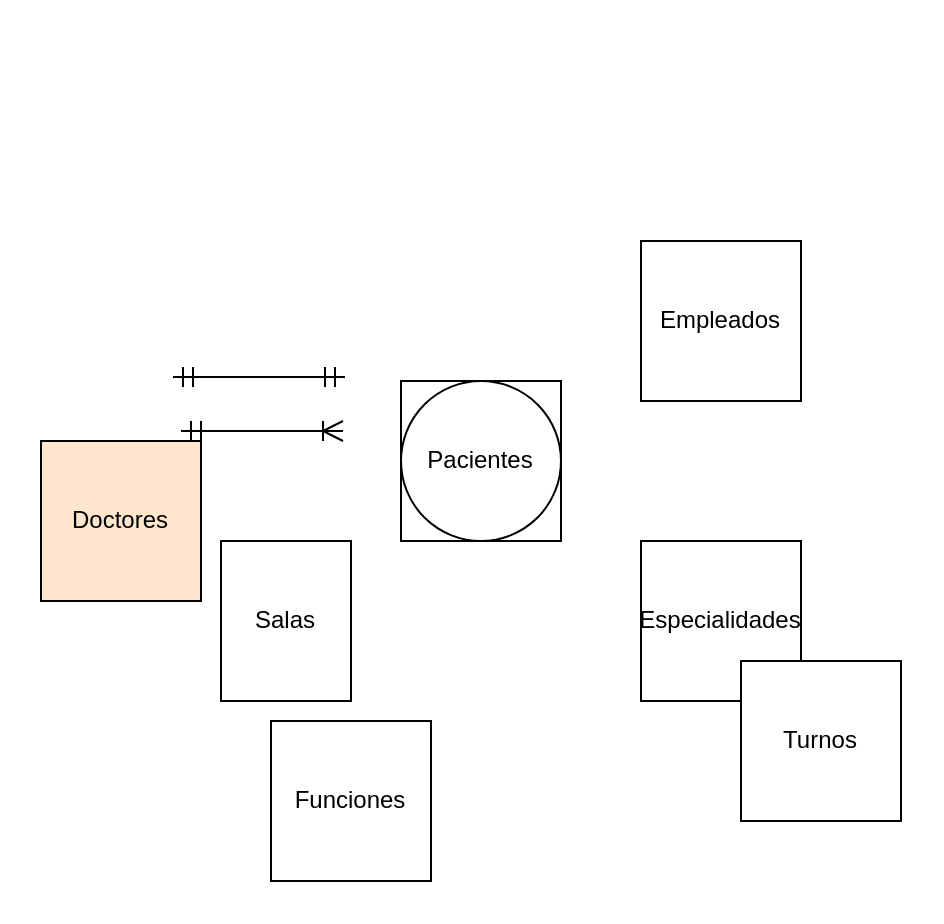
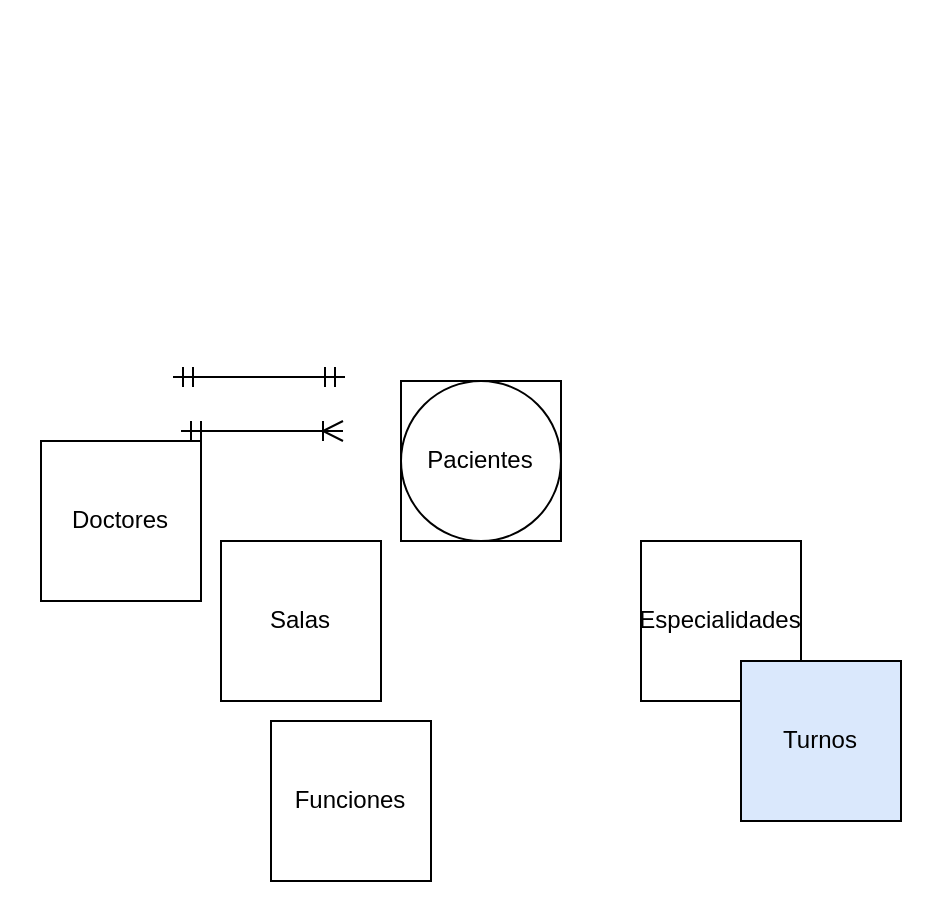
  <mxCell id="0" />
  <mxCell id="1" parent="0" />
  <mxCell id="2" value="" style="edgeStyle=entityRelationEdgeStyle;fontSize=12;html=1;endArrow=ERoneToMany;startArrow=ERmandOne;rounded=0;startSize=8;endSize=8;curved=1;" edge="1" parent="1"><mxGeometry width="100" height="100" relative="1" as="geometry"><mxPoint x="90" y="215" as="sourcePoint" /><mxPoint x="171" y="215" as="targetPoint" /><Array as="points"><mxPoint x="202" y="265" /><mxPoint x="50" y="60" /></Array></mxGeometry></mxCell>
  <mxCell id="3" value="" style="edgeStyle=entityRelationEdgeStyle;fontSize=12;html=1;endArrow=ERmandOne;startArrow=ERmandOne;rounded=0;startSize=8;endSize=8;curved=1;" edge="1" parent="1"><mxGeometry width="100" height="100" relative="1" as="geometry"><mxPoint x="86" y="188" as="sourcePoint" /><mxPoint x="172" y="188" as="targetPoint" /><Array as="points"><mxPoint x="70" y="20" /></Array></mxGeometry></mxCell>
  <mxCell id="4" value="" style="whiteSpace=wrap;html=1;aspect=fixed;" vertex="1" parent="1"><mxGeometry x="200" y="190" width="80" height="80" as="geometry" /></mxCell>
  <mxCell id="5" value="Pacientes" style="ellipse;whiteSpace=wrap;html=1;aspect=fixed;" vertex="1" parent="1"><mxGeometry x="200" y="190" width="80" height="80" as="geometry" /></mxCell>
  <mxCell id="6" value="Especialidades" style="whiteSpace=wrap;html=1;aspect=fixed;" vertex="1" parent="1"><mxGeometry x="320" y="270" width="80" height="80" as="geometry" /></mxCell>
- <mxCell id="7" value="Empleados" style="whiteSpace=wrap;html=1;aspect=fixed;" vertex="1" parent="1"><mxGeometry x="320" y="120" width="80" height="80" as="geometry" /></mxCell>
- <mxCell id="8" value="Salas" style="whiteSpace=wrap;html=1;aspect=fixed;" vertex="1" parent="1"><mxGeometry x="110" y="270" width="65" height="80" as="geometry" /></mxCell>
- <mxCell id="9" value="Doctores" style="whiteSpace=wrap;html=1;aspect=fixed;fillColor=#ffe6cc;" vertex="1" parent="1"><mxGeometry x="20" y="220" width="80" height="80" as="geometry" /></mxCell>
- <mxCell id="10" value="Turnos" style="whiteSpace=wrap;html=1;aspect=fixed;" vertex="1" parent="1"><mxGeometry x="370" y="330" width="80" height="80" as="geometry" /></mxCell>
+ <mxCell id="8" value="Salas" style="whiteSpace=wrap;html=1;aspect=fixed;" vertex="1" parent="1"><mxGeometry x="110" y="270" width="80" height="80" as="geometry" /></mxCell>
+ <mxCell id="9" value="Doctores" style="whiteSpace=wrap;html=1;aspect=fixed;" vertex="1" parent="1"><mxGeometry x="20" y="220" width="80" height="80" as="geometry" /></mxCell>
+ <mxCell id="10" value="Turnos" style="whiteSpace=wrap;html=1;aspect=fixed;fillColor=#dae8fc;" vertex="1" parent="1"><mxGeometry x="370" y="330" width="80" height="80" as="geometry" /></mxCell>
  <mxCell id="11" value="Funciones" style="whiteSpace=wrap;html=1;aspect=fixed;" vertex="1" parent="1"><mxGeometry x="135" y="360" width="80" height="80" as="geometry" /></mxCell>
